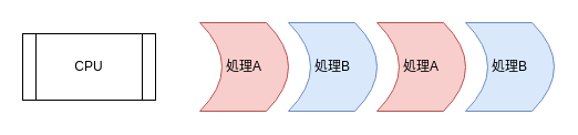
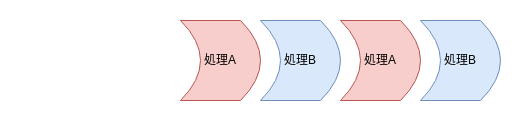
  <mxCell id="0" />
  <mxCell id="1" parent="0" />
  <mxCell id="2" value="処理A" style="shape=dataStorage;whiteSpace=wrap;html=1;fixedSize=1;direction=west;fillColor=#f8cecc;strokeColor=#b85450;" parent="1" vertex="1"><mxGeometry x="180" y="20" width="80" height="80" as="geometry" /></mxCell>
- <mxCell id="3" value="CPU" style="shape=process;whiteSpace=wrap;html=1;backgroundOutline=1;" parent="1" vertex="1"><mxGeometry x="20" y="30" width="120" height="60" as="geometry" /></mxCell>
  <mxCell id="4" value="処理B" style="shape=dataStorage;whiteSpace=wrap;html=1;fixedSize=1;direction=west;fillColor=#dae8fc;strokeColor=#6c8ebf;" vertex="1" parent="1"><mxGeometry x="260" y="20" width="80" height="80" as="geometry" /></mxCell>
  <mxCell id="5" value="処理A" style="shape=dataStorage;whiteSpace=wrap;html=1;fixedSize=1;direction=west;fillColor=#f8cecc;strokeColor=#b85450;" vertex="1" parent="1"><mxGeometry x="340" y="20" width="80" height="80" as="geometry" /></mxCell>
  <mxCell id="6" value="処理B" style="shape=dataStorage;whiteSpace=wrap;html=1;fixedSize=1;direction=west;fillColor=#dae8fc;strokeColor=#6c8ebf;" vertex="1" parent="1"><mxGeometry x="420" y="20" width="80" height="80" as="geometry" /></mxCell>
